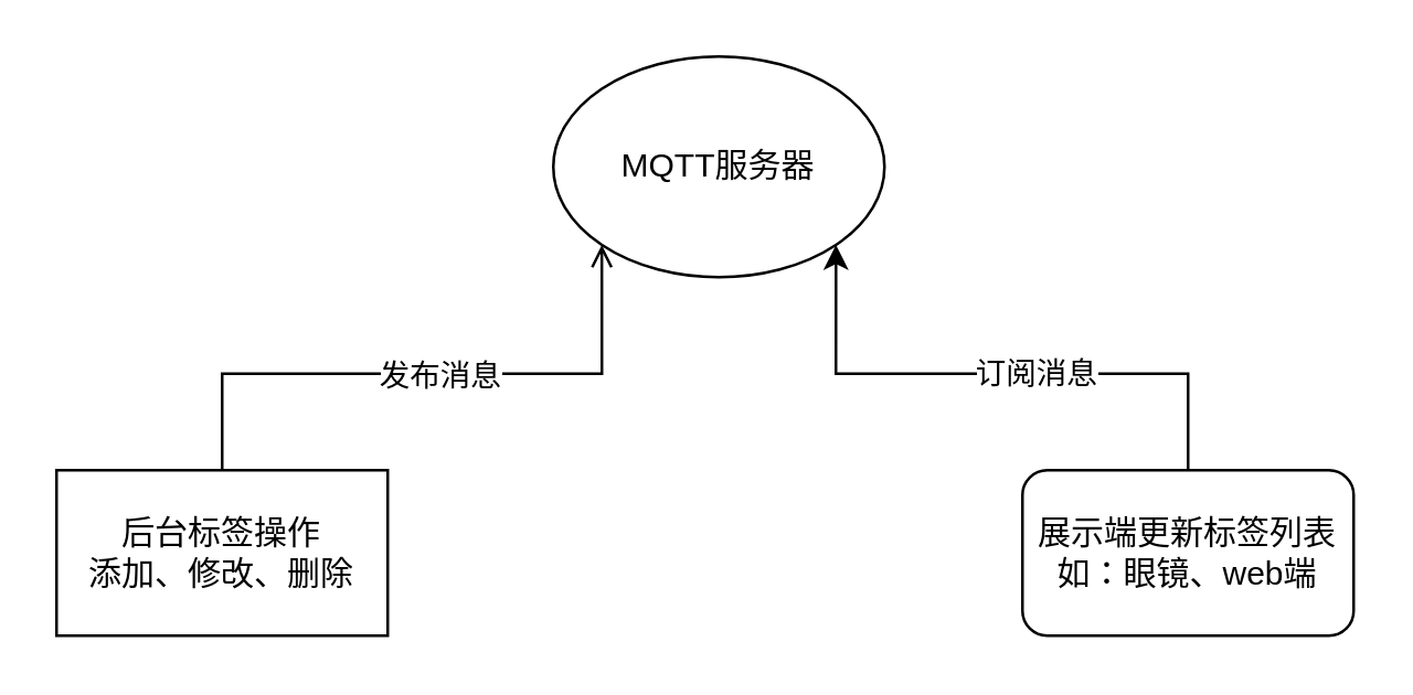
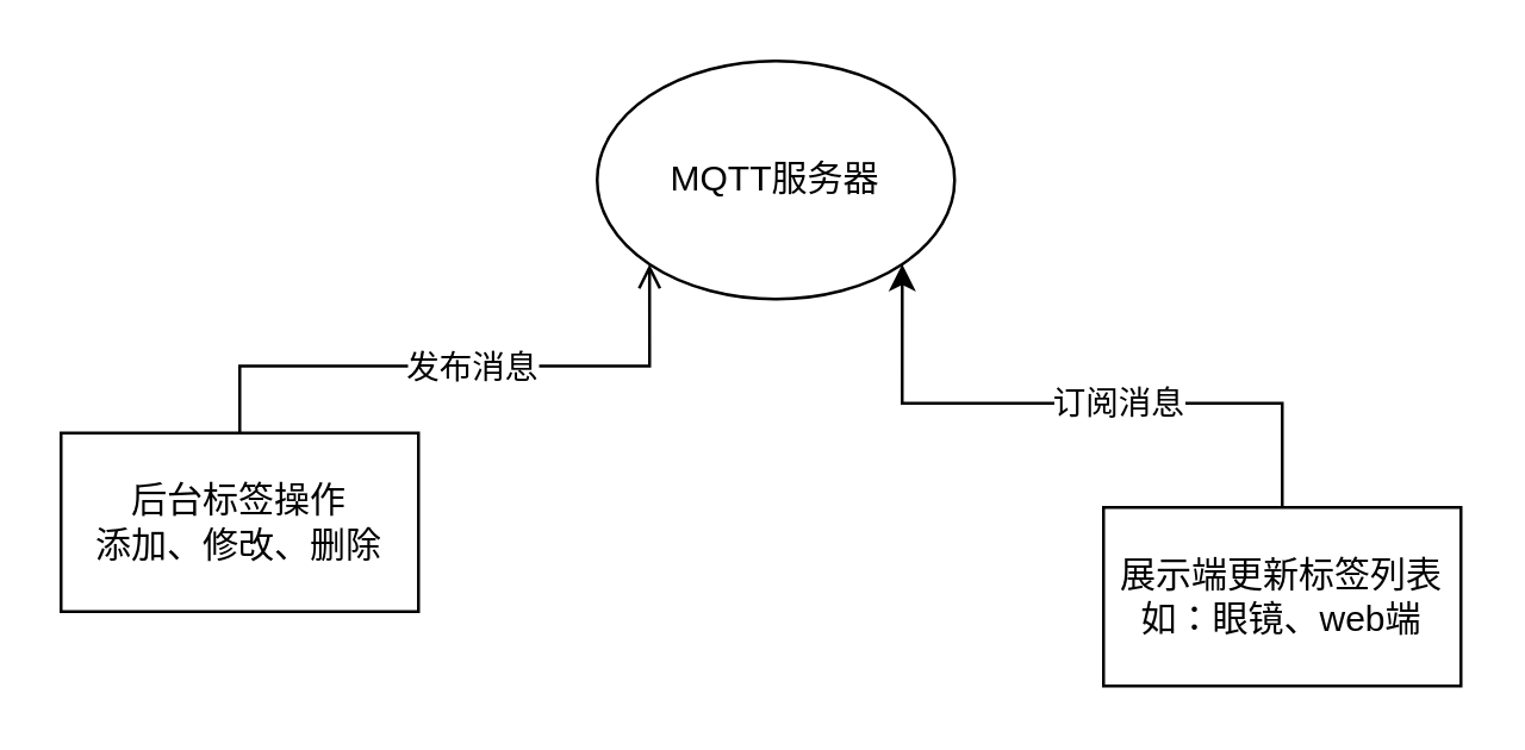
  <mxCell id="0" />
  <mxCell id="1" parent="0" />
  <mxCell id="2" value="MQTT服务器" style="ellipse;whiteSpace=wrap;html=1;" vertex="1" parent="1"><mxGeometry x="200" y="20" width="120" height="80" as="geometry" /></mxCell>
  <mxCell id="3" style="edgeStyle=orthogonalEdgeStyle;rounded=0;orthogonalLoop=1;jettySize=auto;html=1;exitX=0.5;exitY=0;exitDx=0;exitDy=0;entryX=0;entryY=1;entryDx=0;entryDy=0;endArrow=open;" edge="1" parent="1" source="5" target="2"><mxGeometry relative="1" as="geometry" /></mxCell>
  <mxCell id="4" value="发布消息" style="edgeLabel;html=1;align=center;verticalAlign=middle;resizable=0;points=[];" vertex="1" connectable="0" parent="3"><mxGeometry x="0.03" relative="1" as="geometry"><mxPoint as="offset" /></mxGeometry></mxCell>
- <mxCell id="5" value="后台标签操作&lt;br&gt;添加、修改、删除" style="rounded=0;whiteSpace=wrap;html=1;" vertex="1" parent="1"><mxGeometry x="20" y="170" width="120" height="60" as="geometry" /></mxCell>
+ <mxCell id="5" value="后台标签操作&lt;br&gt;添加、修改、删除" style="rounded=0;whiteSpace=wrap;html=1;" vertex="1" parent="1"><mxGeometry x="20" y="145" width="120" height="60" as="geometry" /></mxCell>
  <mxCell id="6" style="edgeStyle=orthogonalEdgeStyle;rounded=0;orthogonalLoop=1;jettySize=auto;html=1;exitX=0.5;exitY=0;exitDx=0;exitDy=0;entryX=1;entryY=1;entryDx=0;entryDy=0;" edge="1" parent="1" source="8" target="2"><mxGeometry relative="1" as="geometry" /></mxCell>
  <mxCell id="7" value="订阅消息" style="edgeLabel;html=1;align=center;verticalAlign=middle;resizable=0;points=[];" vertex="1" connectable="0" parent="6"><mxGeometry x="-0.131" y="-1" relative="1" as="geometry"><mxPoint as="offset" /></mxGeometry></mxCell>
- <mxCell id="8" value="展示端更新标签列表&lt;br&gt;如：眼镜、web端" style="whiteSpace=wrap;html=1;rounded=1;" vertex="1" parent="1"><mxGeometry x="370" y="170" width="120" height="60" as="geometry" /></mxCell>
+ <mxCell id="8" value="展示端更新标签列表&lt;br&gt;如：眼镜、web端" style="rounded=0;whiteSpace=wrap;html=1;" vertex="1" parent="1"><mxGeometry x="370" y="170" width="120" height="60" as="geometry" /></mxCell>
